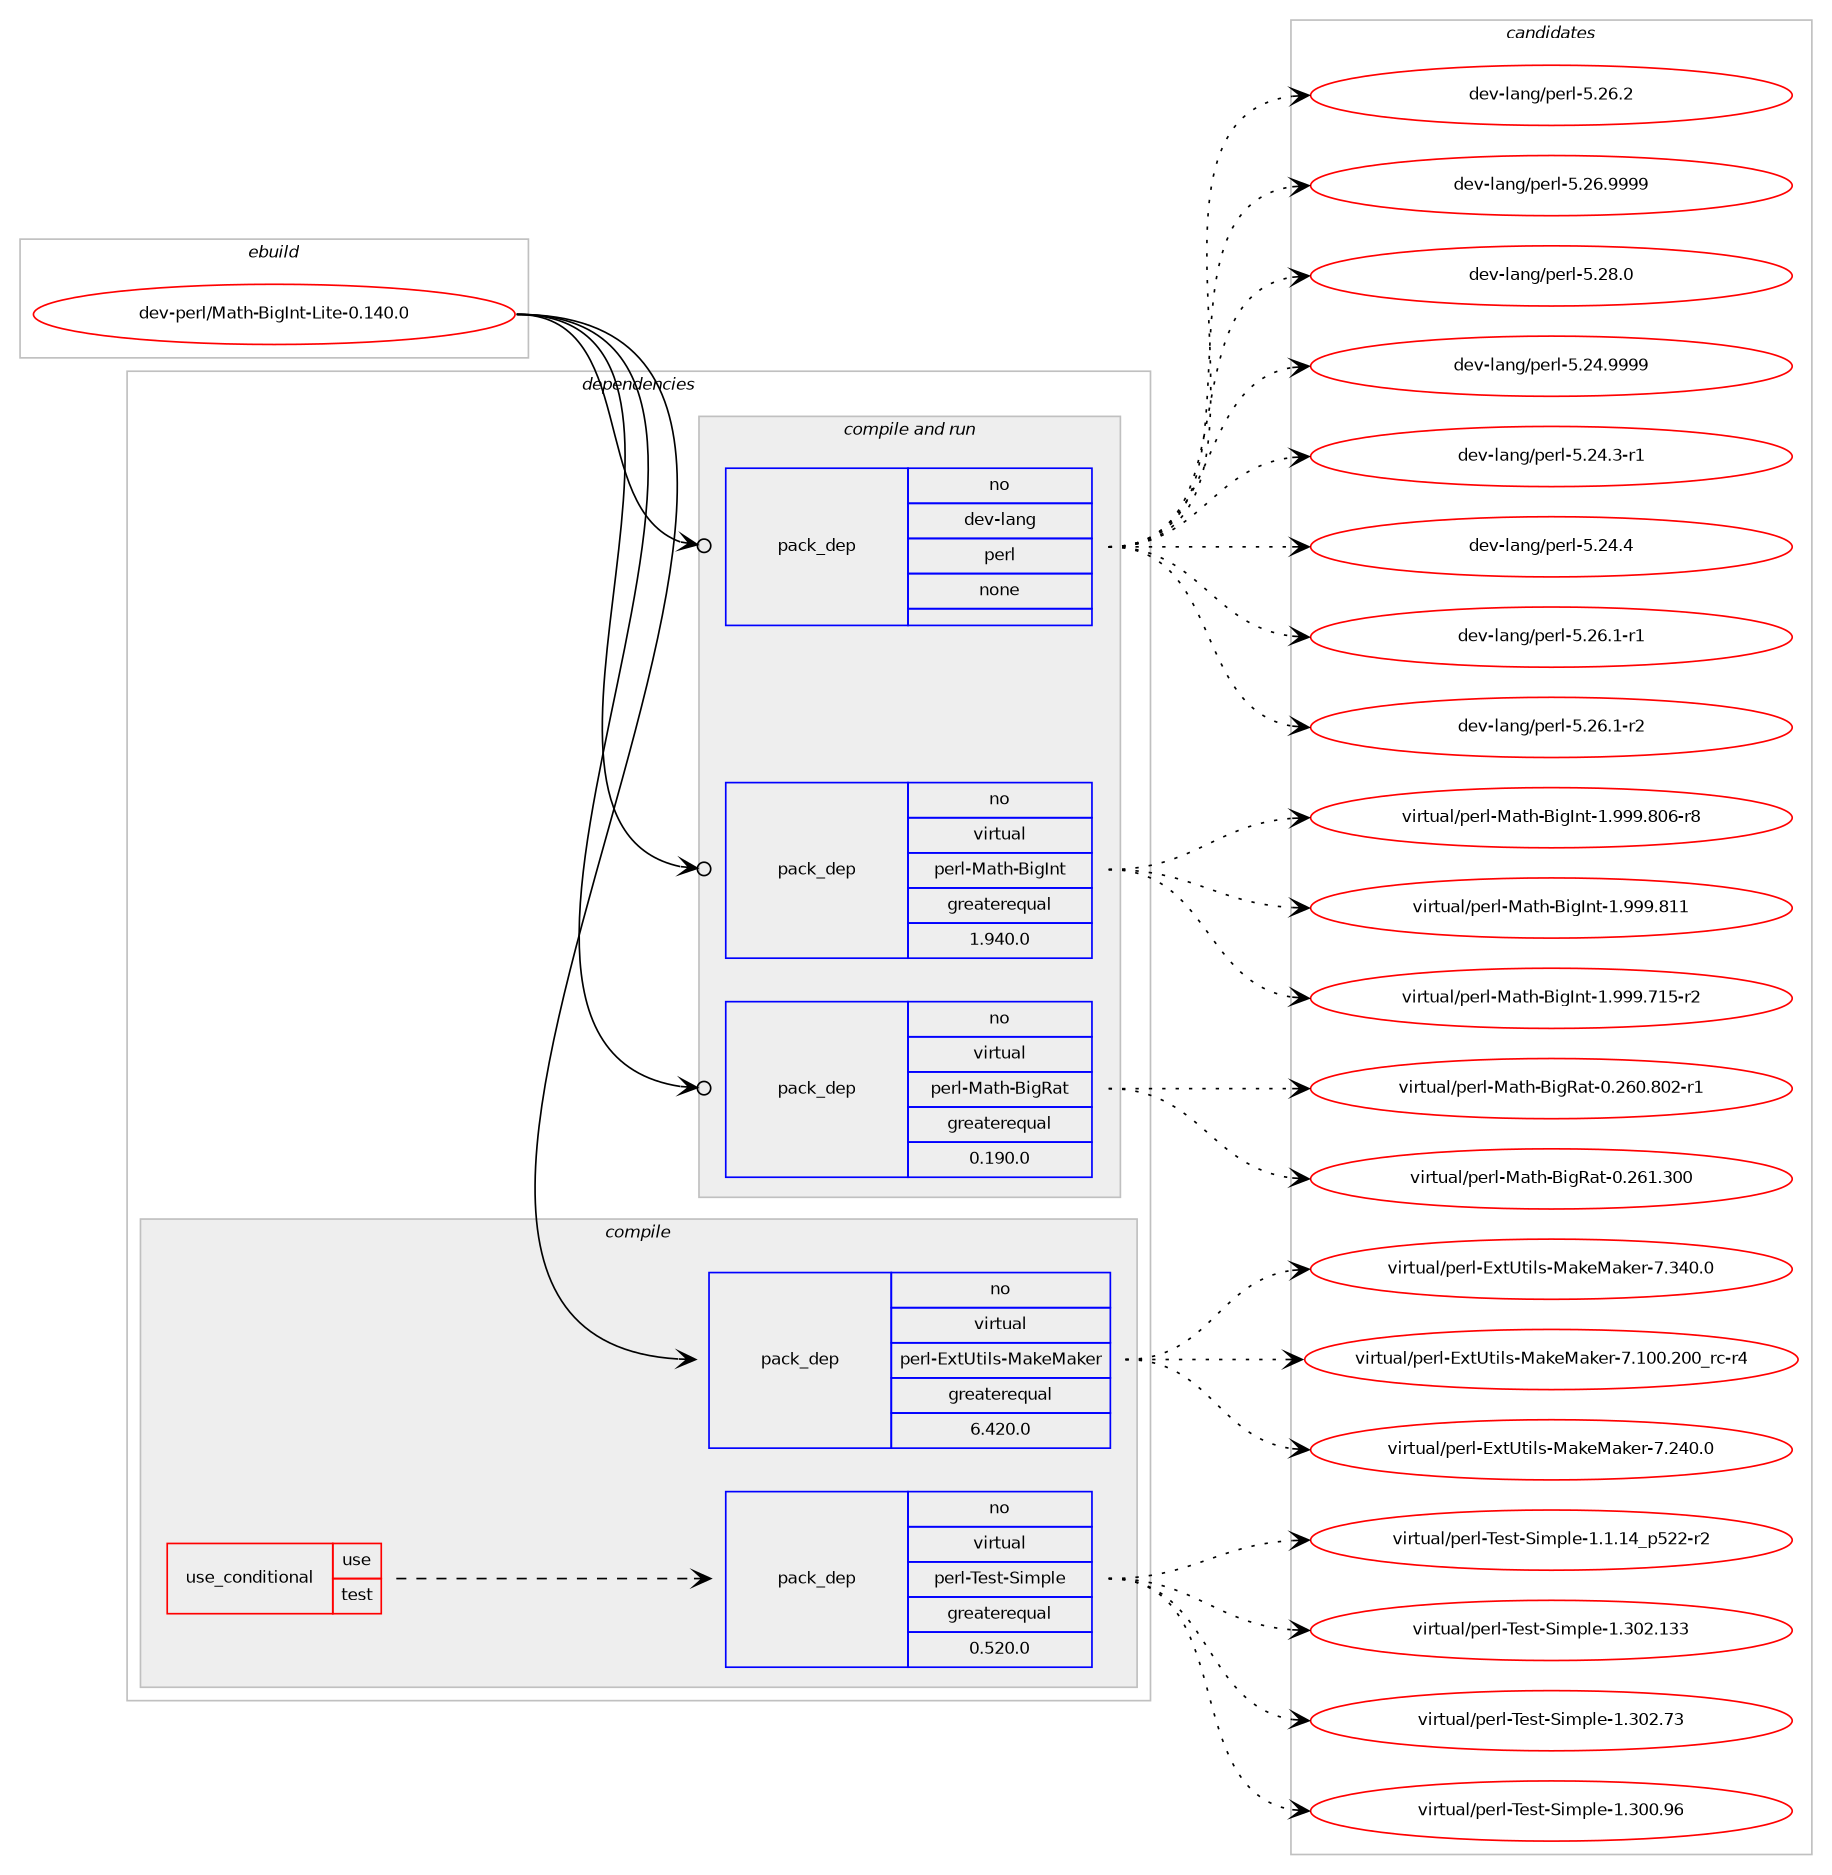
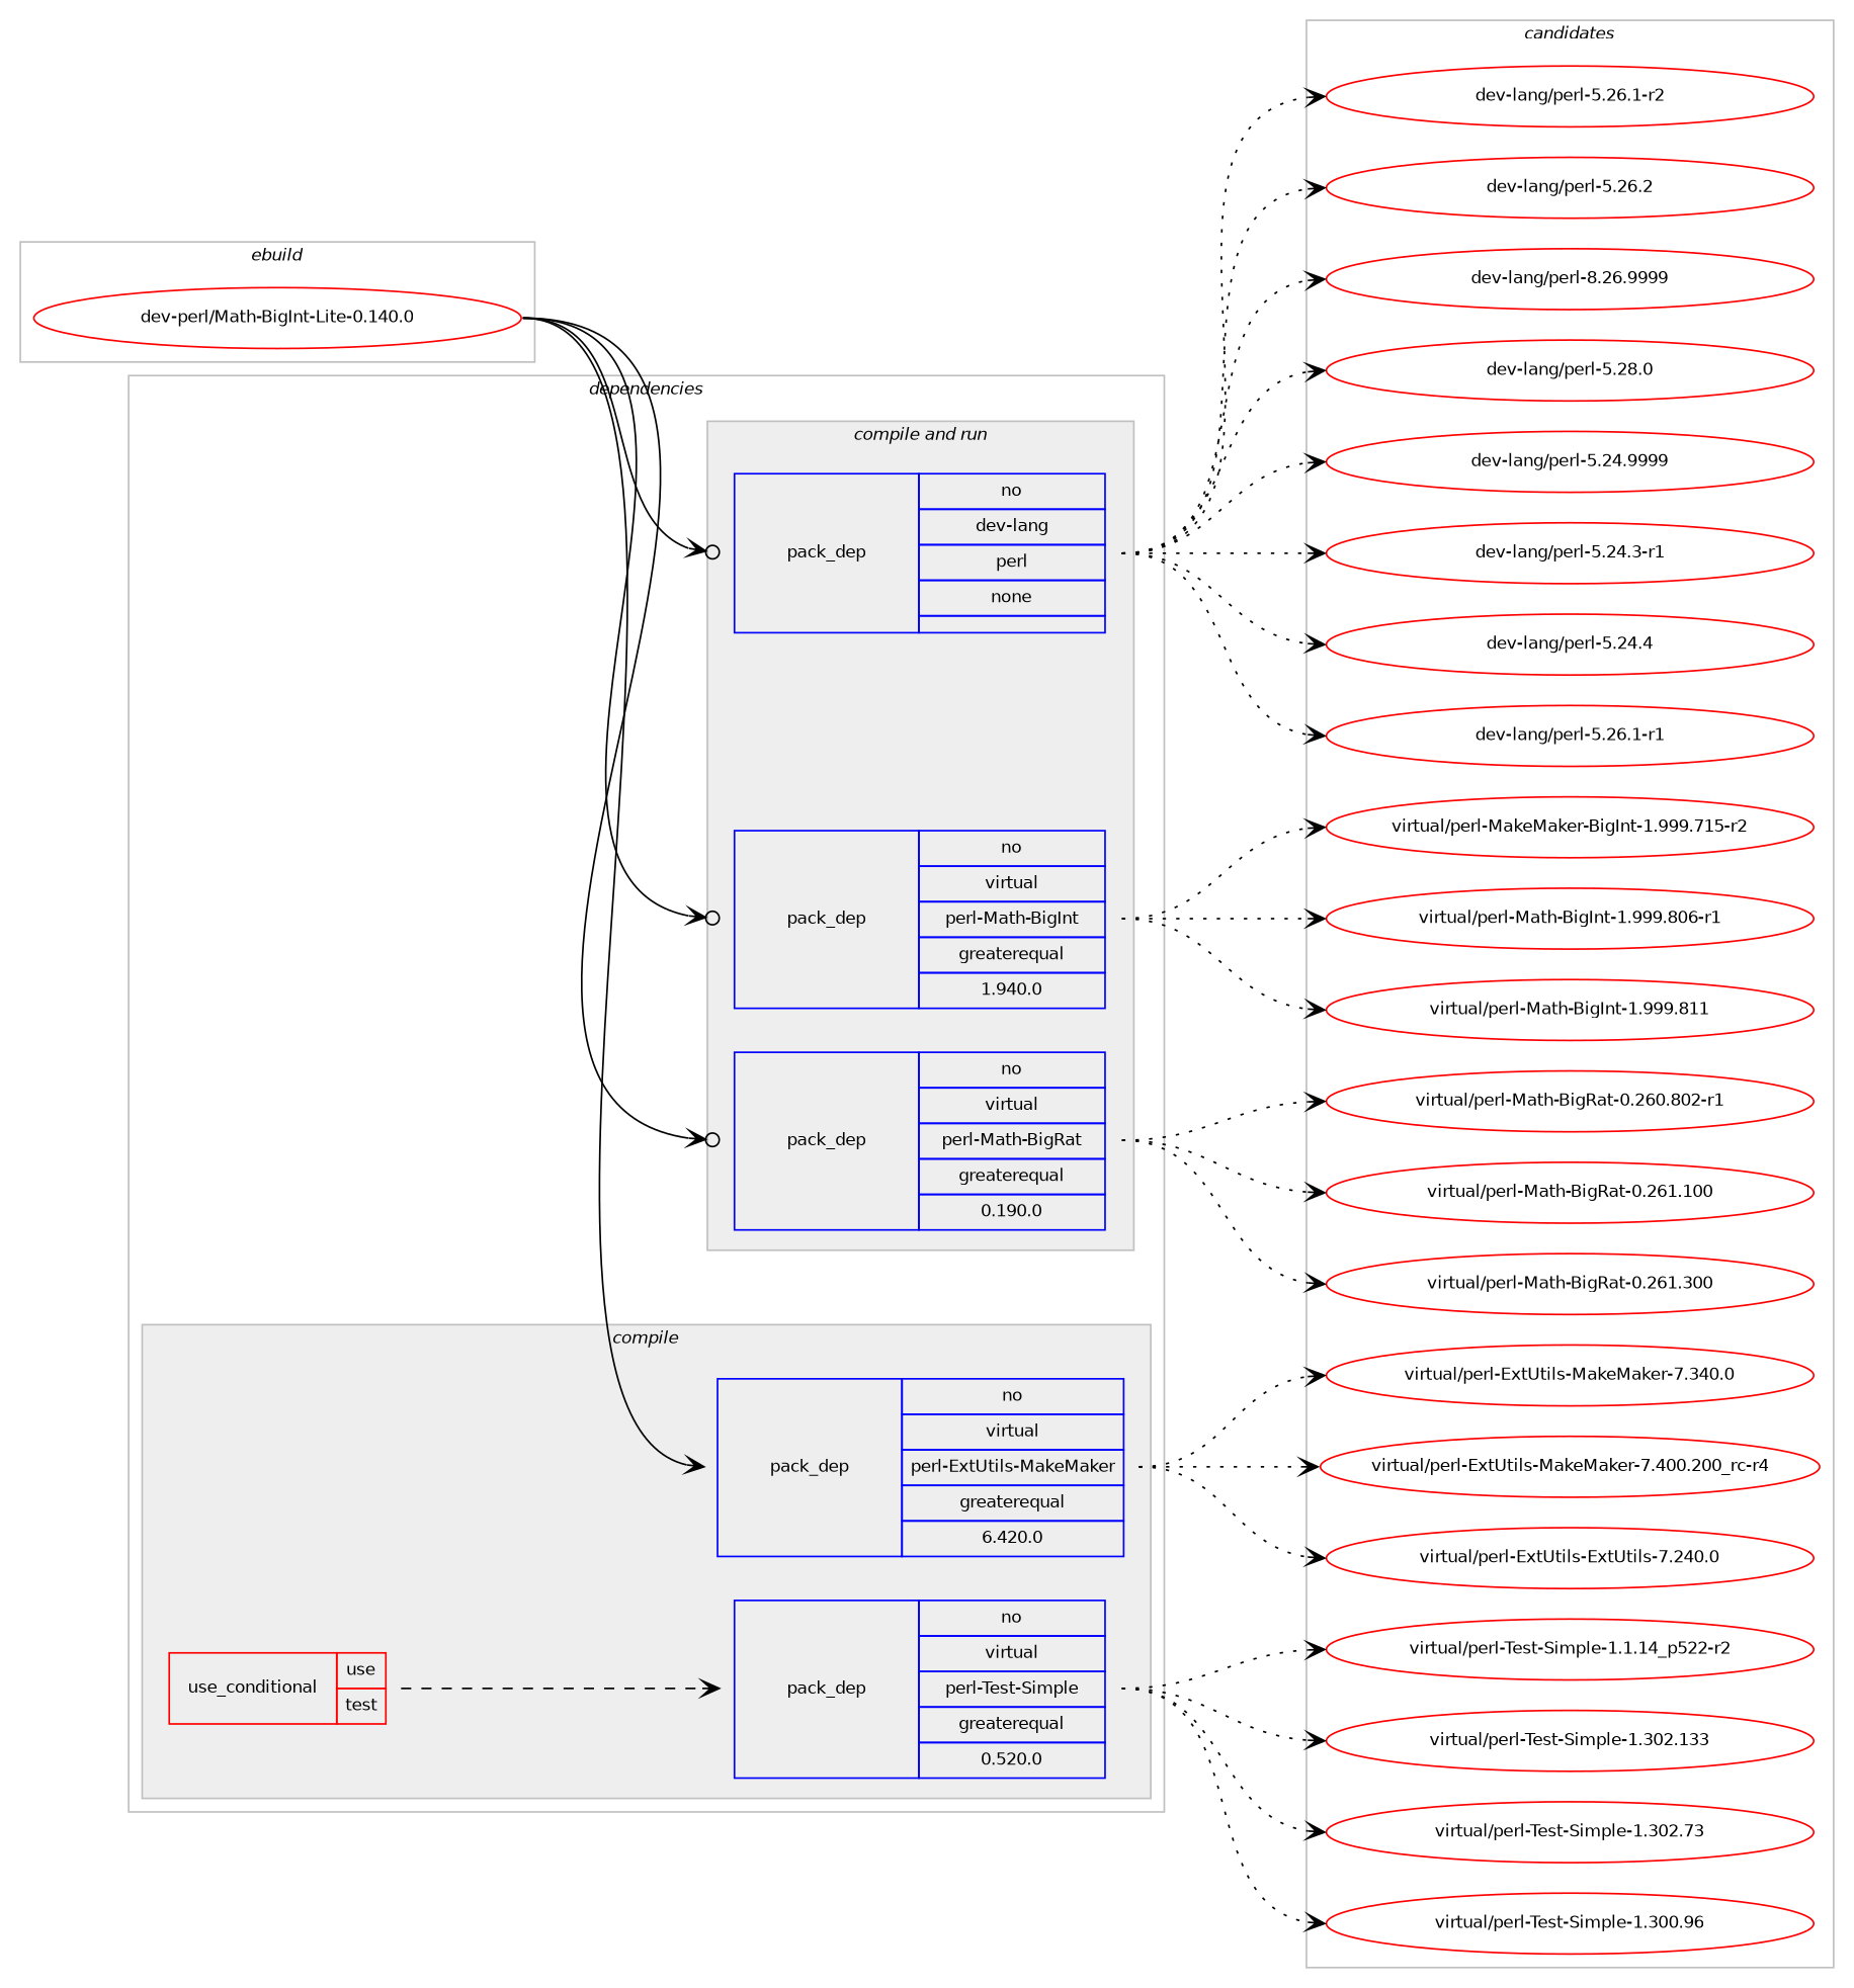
  digraph {
    compound=true
    concentrate=true
    fontname=Helvetica
    fontsize=10
    newrank=true
    rankdir=LR
    ranksep=1.5
    node [color=red fontname=Helvetica fontsize=10]
    edge [arrowhead=vee headport=w style=dotted tailport=e weight=100]
    n1 [label="dev-perl/Math-BigInt-Lite-0.140.0" width=4]
    n2 [color=blue label=<<TABLE BORDER="0" CELLBORDER="1" CELLSPACING="0" CELLPADDING="4" WIDTH="220"><TR><TD ROWSPAN="6" CELLPADDING="30">pack_dep</TD></TR><TR><TD WIDTH="110">no</TD></TR><TR><TD>virtual</TD></TR><TR><TD>perl-Test-Simple</TD></TR><TR><TD>greaterequal</TD></TR><TR><TD>0.520.0</TD></TR></TABLE>> shape=none]
    n3 [label=<<TABLE BORDER="0" CELLBORDER="1" CELLSPACING="0" CELLPADDING="4"><TR><TD ROWSPAN="3" CELLPADDING="10">use_conditional</TD></TR><TR><TD>use</TD></TR><TR><TD>test</TD></TR></TABLE>> shape=none]
    n4 [color=blue label=<<TABLE BORDER="0" CELLBORDER="1" CELLSPACING="0" CELLPADDING="4" WIDTH="220"><TR><TD ROWSPAN="6" CELLPADDING="30">pack_dep</TD></TR><TR><TD WIDTH="110">no</TD></TR><TR><TD>virtual</TD></TR><TR><TD>perl-ExtUtils-MakeMaker</TD></TR><TR><TD>greaterequal</TD></TR><TR><TD>6.420.0</TD></TR></TABLE>> shape=none]
    n5 [color=blue label=<<TABLE BORDER="0" CELLBORDER="1" CELLSPACING="0" CELLPADDING="4" WIDTH="220"><TR><TD ROWSPAN="6" CELLPADDING="30">pack_dep</TD></TR><TR><TD WIDTH="110">no</TD></TR><TR><TD>dev-lang</TD></TR><TR><TD>perl</TD></TR><TR><TD>none</TD></TR><TR><TD></TD></TR></TABLE>> shape=none]
    n6 [color=blue label=<<TABLE BORDER="0" CELLBORDER="1" CELLSPACING="0" CELLPADDING="4" WIDTH="220"><TR><TD ROWSPAN="6" CELLPADDING="30">pack_dep</TD></TR><TR><TD WIDTH="110">no</TD></TR><TR><TD>virtual</TD></TR><TR><TD>perl-Math-BigInt</TD></TR><TR><TD>greaterequal</TD></TR><TR><TD>1.940.0</TD></TR></TABLE>> shape=none]
    n7 [color=blue label=<<TABLE BORDER="0" CELLBORDER="1" CELLSPACING="0" CELLPADDING="4" WIDTH="220"><TR><TD ROWSPAN="6" CELLPADDING="30">pack_dep</TD></TR><TR><TD WIDTH="110">no</TD></TR><TR><TD>virtual</TD></TR><TR><TD>perl-Math-BigRat</TD></TR><TR><TD>greaterequal</TD></TR><TR><TD>0.190.0</TD></TR></TABLE>> shape=none]
    n8 [label="virtual/perl-Test-Simple-1.1.14_p522-r2" width=4]
    n9 [label="virtual/perl-Test-Simple-1.302.133" width=4]
    n10 [label="virtual/perl-Test-Simple-1.302.73" width=4]
    n11 [label="virtual/perl-Test-Simple-1.300.96" width=4]
-   n12 [label="virtual/perl-ExtUtils-MakeMaker-7.100.200_rc-r4" width=4]
-   n13 [label="virtual/perl-ExtUtils-MakeMaker-7.240.0" width=4]
+   n12 [label="virtual/perl-ExtUtils-MakeMaker-7.400.200_rc-r4" width=4]
+   n13 [label="virtual/perl-ExtUtils-ExtUtils-7.240.0" width=4]
    n14 [label="virtual/perl-ExtUtils-MakeMaker-7.340.0" width=4]
    n15 [label="dev-lang/perl-5.24.3-r1" width=4]
    n16 [label="dev-lang/perl-5.24.4" width=4]
    n17 [label="dev-lang/perl-5.26.1-r1" width=4]
    n18 [label="dev-lang/perl-5.26.1-r2" width=4]
    n19 [label="dev-lang/perl-5.26.2" width=4]
-   n20 [label="dev-lang/perl-5.26.9999" width=4]
+   n20 [label="dev-lang/perl-8.26.9999" width=4]
    n21 [label="dev-lang/perl-5.28.0" width=4]
    n22 [label="dev-lang/perl-5.24.9999" width=4]
-   n23 [label="virtual/perl-Math-BigInt-1.999.715-r2" width=4]
-   n24 [label="virtual/perl-Math-BigInt-1.999.806-r8" width=4]
+   n23 [label="virtual/perl-MakeMaker-BigInt-1.999.715-r2" width=4]
+   n24 [label="virtual/perl-Math-BigInt-1.999.806-r1" width=4]
    n25 [label="virtual/perl-Math-BigInt-1.999.811" width=4]
    n26 [label="virtual/perl-Math-BigRat-0.260.802-r1" width=4]
+   n27 [label="virtual/perl-Math-BigRat-0.261.100" width=4]
    n28 [label="virtual/perl-Math-BigRat-0.261.300" width=4]
    subgraph cluster_1 {
      color=gray
      label=<<i>ebuild</i>>
      rank=same
      n1
    }
    subgraph cluster_2 {
      color=gray
      label=<<i>dependencies</i>>
      subgraph cluster_3 {
        color=gray
        fillcolor="#eeeeee"
        label=<<i>compile</i>>
        style=filled
        subgraph sub_4 {
          color=gray
          fillcolor="#eeeeee"
          label=<<i>compile</i>>
          style=filled
          n3
          subgraph sub_5 {
            color=gray
            fillcolor="#eeeeee"
            label=<<i>compile</i>>
            style=filled
            n2
          }
        }
        subgraph sub_6 {
          color=gray
          fillcolor="#eeeeee"
          label=<<i>compile</i>>
          style=filled
          n4
        }
      }
      subgraph cluster_7 {
        color=gray
        fillcolor="#eeeeee"
        label=<<i>compile and run</i>>
        style=filled
        subgraph sub_8 {
          color=gray
          fillcolor="#eeeeee"
          label=<<i>compile and run</i>>
          style=filled
          n5
        }
        subgraph sub_9 {
          color=gray
          fillcolor="#eeeeee"
          label=<<i>compile and run</i>>
          style=filled
          n6
        }
        subgraph sub_10 {
          color=gray
          fillcolor="#eeeeee"
          label=<<i>compile and run</i>>
          style=filled
          n7
        }
      }
      subgraph cluster_11 {
        color=gray
        fillcolor="#eeeeee"
        label=<<i>run</i>>
        style=filled
      }
    }
    subgraph cluster_12 {
      color=gray
      label=<<i>candidates</i>>
      rank=same
      subgraph sub_13 {
        color=black
        label=<<i>candidates</i>>
        nodesep=1
        rank=same
        n8
        n9
        n10
        n11
      }
      subgraph sub_14 {
        color=black
        label=<<i>candidates</i>>
        nodesep=1
        rank=same
        n12
        n13
        n14
      }
      subgraph sub_15 {
        color=black
        label=<<i>candidates</i>>
        nodesep=1
        rank=same
        n15
        n16
        n17
        n18
        n19
        n20
        n21
        n22
      }
      subgraph sub_16 {
        color=black
        label=<<i>candidates</i>>
        nodesep=1
        rank=same
        n23
        n24
        n25
      }
      subgraph sub_17 {
        color=black
        label=<<i>candidates</i>>
        nodesep=1
        rank=same
        n26
+       n27
        n28
      }
    }
    n1 -> n4 [style=solid weight=20]
    n1 -> n5 [arrowhead=odotvee style=solid weight=20]
    n1 -> n6 [arrowhead=odotvee style=solid weight=20]
    n1 -> n7 [arrowhead=odotvee style=solid weight=20]
    n2 -> n8
    n2 -> n9
    n2 -> n10
    n2 -> n11
    n3 -> n2 [style=dashed weight=20]
    n4 -> n12
    n4 -> n13
    n4 -> n14
    n5 -> n15
    n5 -> n16
    n5 -> n17
    n5 -> n18
    n5 -> n19
    n5 -> n20
    n5 -> n21
    n5 -> n22
    n6 -> n23
    n6 -> n24
    n6 -> n25
    n7 -> n26
+   n7 -> n27
    n7 -> n28
  }
